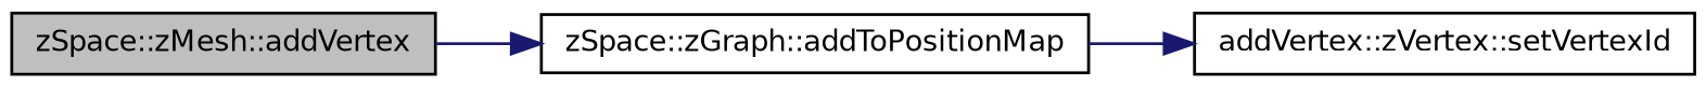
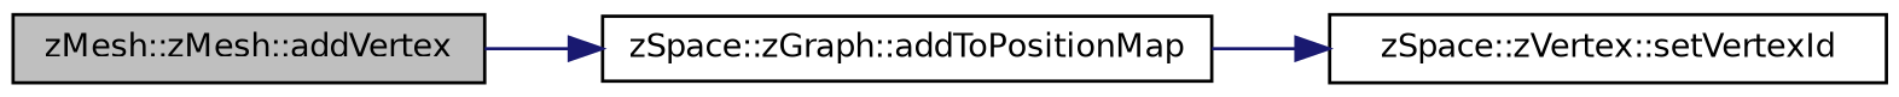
  digraph {
    rankdir=LR
    node [color=black fillcolor=white fontname=Helvetica fontsize=10 shape=record style=filled]
    edge [color=midnightblue fontname=Helvetica fontsize=10 labelfontname=Helvetica labelfontsize=10 style=solid]
-   n1 [fillcolor=grey75 fontcolor=black height=0.2 label="zSpace::zMesh::addVertex" width=0.4]
+   n1 [fillcolor=grey75 fontcolor=black height=0.2 label="zMesh::zMesh::addVertex" width=0.4]
    n2 [height=0.2 label="zSpace::zGraph::addToPositionMap" width=0.4]
-   n3 [height=0.2 label="addVertex::zVertex::setVertexId" width=0.4]
+   n3 [height=0.2 label="zSpace::zVertex::setVertexId" width=0.4]
    n1 -> n2
    n2 -> n3
  }
